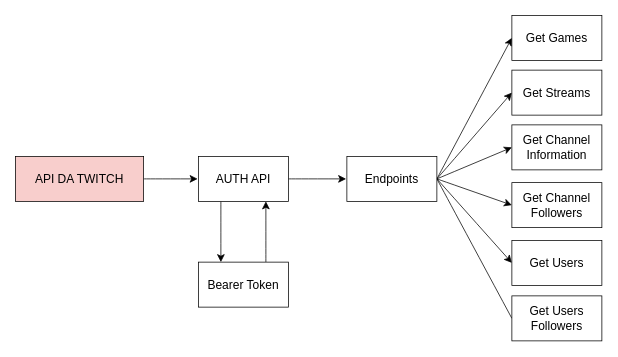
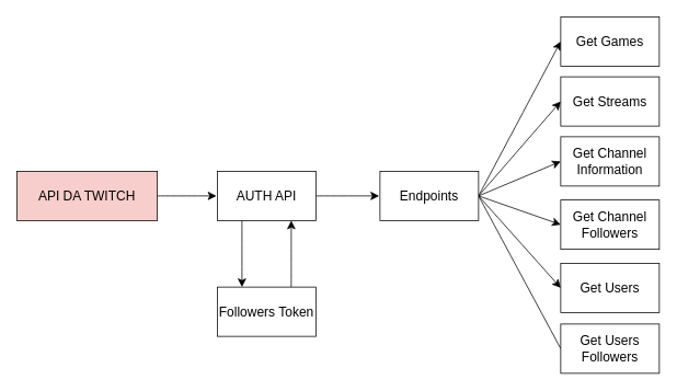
  <mxCell id="0" />
  <mxCell id="1" parent="0" />
  <mxCell id="2" style="edgeStyle=none;curved=1;rounded=0;orthogonalLoop=1;jettySize=auto;html=1;exitX=1;exitY=0.5;exitDx=0;exitDy=0;fontSize=12;startSize=8;endSize=8;" edge="1" parent="1" source="3"><mxGeometry relative="1" as="geometry"><mxPoint x="263" y="238" as="targetPoint" /></mxGeometry></mxCell>
  <mxCell id="3" value="API DA TWITCH" style="rounded=0;whiteSpace=wrap;html=1;fontSize=16;fillColor=#f8cecc;" vertex="1" parent="1"><mxGeometry x="20" y="208" width="171" height="60" as="geometry" /></mxCell>
  <mxCell id="4" style="edgeStyle=none;curved=1;rounded=0;orthogonalLoop=1;jettySize=auto;html=1;exitX=0.25;exitY=1;exitDx=0;exitDy=0;fontSize=12;startSize=8;endSize=8;entryX=0.25;entryY=0;entryDx=0;entryDy=0;" edge="1" parent="1" source="6" target="8"><mxGeometry relative="1" as="geometry"><mxPoint x="299" y="339" as="targetPoint" /></mxGeometry></mxCell>
  <mxCell id="5" style="edgeStyle=none;curved=1;rounded=0;orthogonalLoop=1;jettySize=auto;html=1;exitX=1;exitY=0.5;exitDx=0;exitDy=0;fontSize=12;startSize=8;endSize=8;" edge="1" parent="1" source="6"><mxGeometry relative="1" as="geometry"><mxPoint x="461" y="238" as="targetPoint" /></mxGeometry></mxCell>
  <mxCell id="6" value="AUTH API" style="rounded=0;whiteSpace=wrap;html=1;fontSize=16;" vertex="1" parent="1"><mxGeometry x="264" y="208" width="120" height="60" as="geometry" /></mxCell>
  <mxCell id="7" style="edgeStyle=none;curved=1;rounded=0;orthogonalLoop=1;jettySize=auto;html=1;exitX=0.75;exitY=0;exitDx=0;exitDy=0;entryX=0.75;entryY=1;entryDx=0;entryDy=0;fontSize=12;startSize=8;endSize=8;" edge="1" parent="1" source="8" target="6"><mxGeometry relative="1" as="geometry" /></mxCell>
- <mxCell id="8" value="Bearer Token" style="rounded=0;whiteSpace=wrap;html=1;fontSize=16;" vertex="1" parent="1"><mxGeometry x="264" y="349" width="120" height="60" as="geometry" /></mxCell>
+ <mxCell id="8" value="Followers Token" style="rounded=0;whiteSpace=wrap;html=1;fontSize=16;" vertex="1" parent="1"><mxGeometry x="264" y="349" width="120" height="60" as="geometry" /></mxCell>
  <mxCell id="9" style="edgeStyle=none;curved=1;rounded=0;orthogonalLoop=1;jettySize=auto;html=1;exitX=1;exitY=0.5;exitDx=0;exitDy=0;fontSize=12;startSize=8;endSize=8;entryX=0;entryY=0.5;entryDx=0;entryDy=0;" edge="1" parent="1" source="15" target="16"><mxGeometry relative="1" as="geometry"><mxPoint x="648" y="238" as="targetPoint" /></mxGeometry></mxCell>
  <mxCell id="10" style="edgeStyle=none;curved=1;rounded=0;orthogonalLoop=1;jettySize=auto;html=1;exitX=1;exitY=0.5;exitDx=0;exitDy=0;entryX=0;entryY=0.5;entryDx=0;entryDy=0;fontSize=12;startSize=8;endSize=8;" edge="1" parent="1" source="15" target="17"><mxGeometry relative="1" as="geometry" /></mxCell>
  <mxCell id="11" style="edgeStyle=none;curved=1;rounded=0;orthogonalLoop=1;jettySize=auto;html=1;exitX=1;exitY=0.5;exitDx=0;exitDy=0;entryX=0;entryY=0.5;entryDx=0;entryDy=0;fontSize=12;startSize=8;endSize=8;" edge="1" parent="1" source="15" target="18"><mxGeometry relative="1" as="geometry" /></mxCell>
  <mxCell id="12" style="edgeStyle=none;curved=1;rounded=0;orthogonalLoop=1;jettySize=auto;html=1;exitX=1;exitY=0.5;exitDx=0;exitDy=0;entryX=0;entryY=0.5;entryDx=0;entryDy=0;fontSize=12;startSize=8;endSize=8;" edge="1" parent="1" source="15" target="19"><mxGeometry relative="1" as="geometry" /></mxCell>
  <mxCell id="13" style="edgeStyle=none;curved=1;rounded=0;orthogonalLoop=1;jettySize=auto;html=1;exitX=1;exitY=0.5;exitDx=0;exitDy=0;entryX=0;entryY=0.5;entryDx=0;entryDy=0;fontSize=12;startSize=8;endSize=8;" edge="1" parent="1" source="15" target="20"><mxGeometry relative="1" as="geometry" /></mxCell>
  <mxCell id="14" style="edgeStyle=none;curved=1;rounded=0;orthogonalLoop=1;jettySize=auto;html=1;exitX=1;exitY=0.5;exitDx=0;exitDy=0;entryX=0;entryY=0.5;entryDx=0;entryDy=0;fontSize=12;startSize=8;endSize=8;endArrow=none;" edge="1" parent="1" source="15" target="21"><mxGeometry relative="1" as="geometry" /></mxCell>
  <mxCell id="15" value="Endpoints" style="rounded=0;whiteSpace=wrap;html=1;fontSize=16;" vertex="1" parent="1"><mxGeometry x="462" y="208" width="120" height="60" as="geometry" /></mxCell>
  <mxCell id="16" value="Get Games" style="rounded=0;whiteSpace=wrap;html=1;fontSize=16;" vertex="1" parent="1"><mxGeometry x="682" y="20" width="120" height="60" as="geometry" /></mxCell>
  <mxCell id="17" value="Get Streams" style="rounded=0;whiteSpace=wrap;html=1;fontSize=16;" vertex="1" parent="1"><mxGeometry x="682" y="93" width="120" height="60" as="geometry" /></mxCell>
  <mxCell id="18" value="Get Channel Information" style="rounded=0;whiteSpace=wrap;html=1;fontSize=16;" vertex="1" parent="1"><mxGeometry x="682" y="166" width="120" height="60" as="geometry" /></mxCell>
  <mxCell id="19" value="Get Channel Followers" style="rounded=0;whiteSpace=wrap;html=1;fontSize=16;" vertex="1" parent="1"><mxGeometry x="682" y="243" width="120" height="60" as="geometry" /></mxCell>
  <mxCell id="20" value="Get Users" style="rounded=0;whiteSpace=wrap;html=1;fontSize=16;" vertex="1" parent="1"><mxGeometry x="682" y="320" width="120" height="60" as="geometry" /></mxCell>
  <mxCell id="21" value="Get Users Followers" style="rounded=0;whiteSpace=wrap;html=1;fontSize=16;" vertex="1" parent="1"><mxGeometry x="682" y="394" width="120" height="60" as="geometry" /></mxCell>
